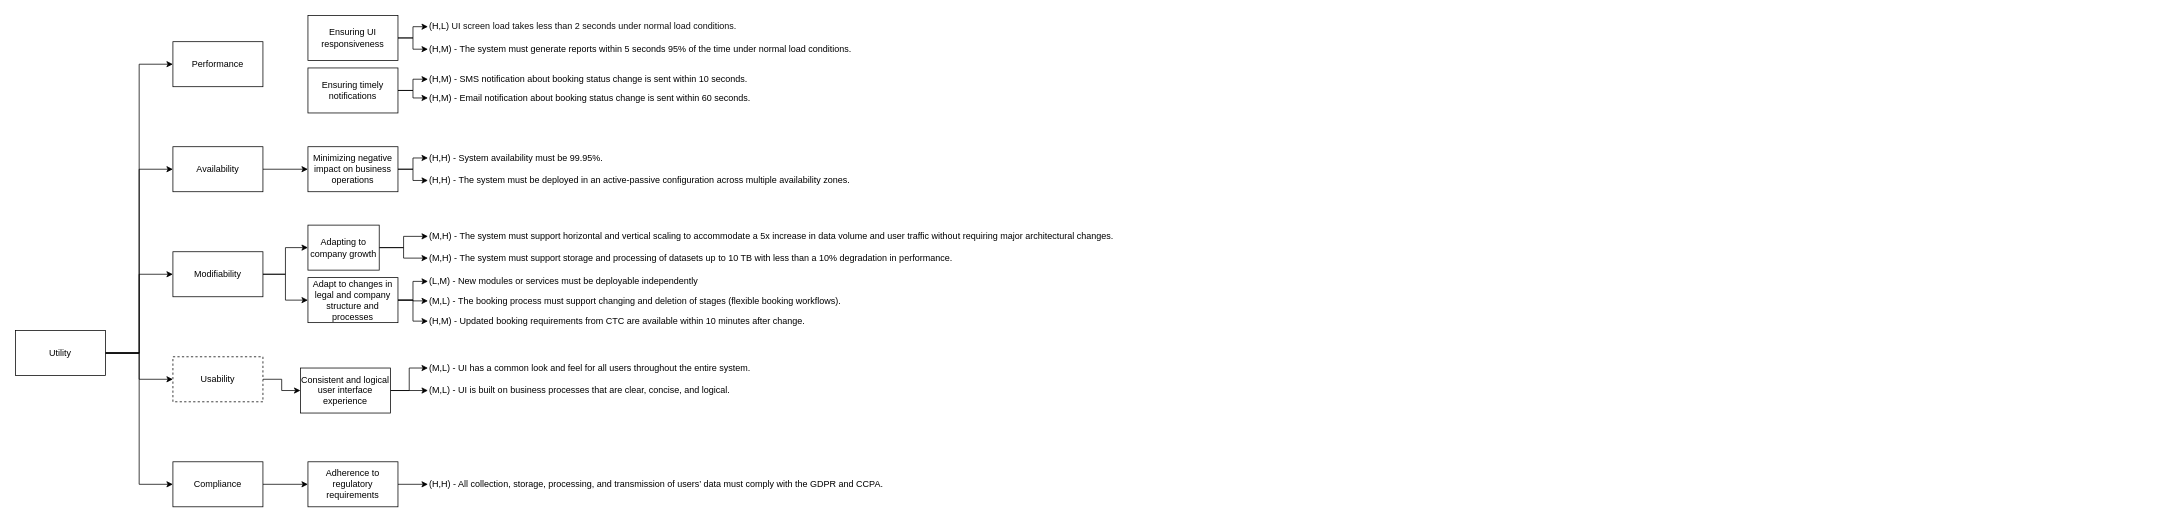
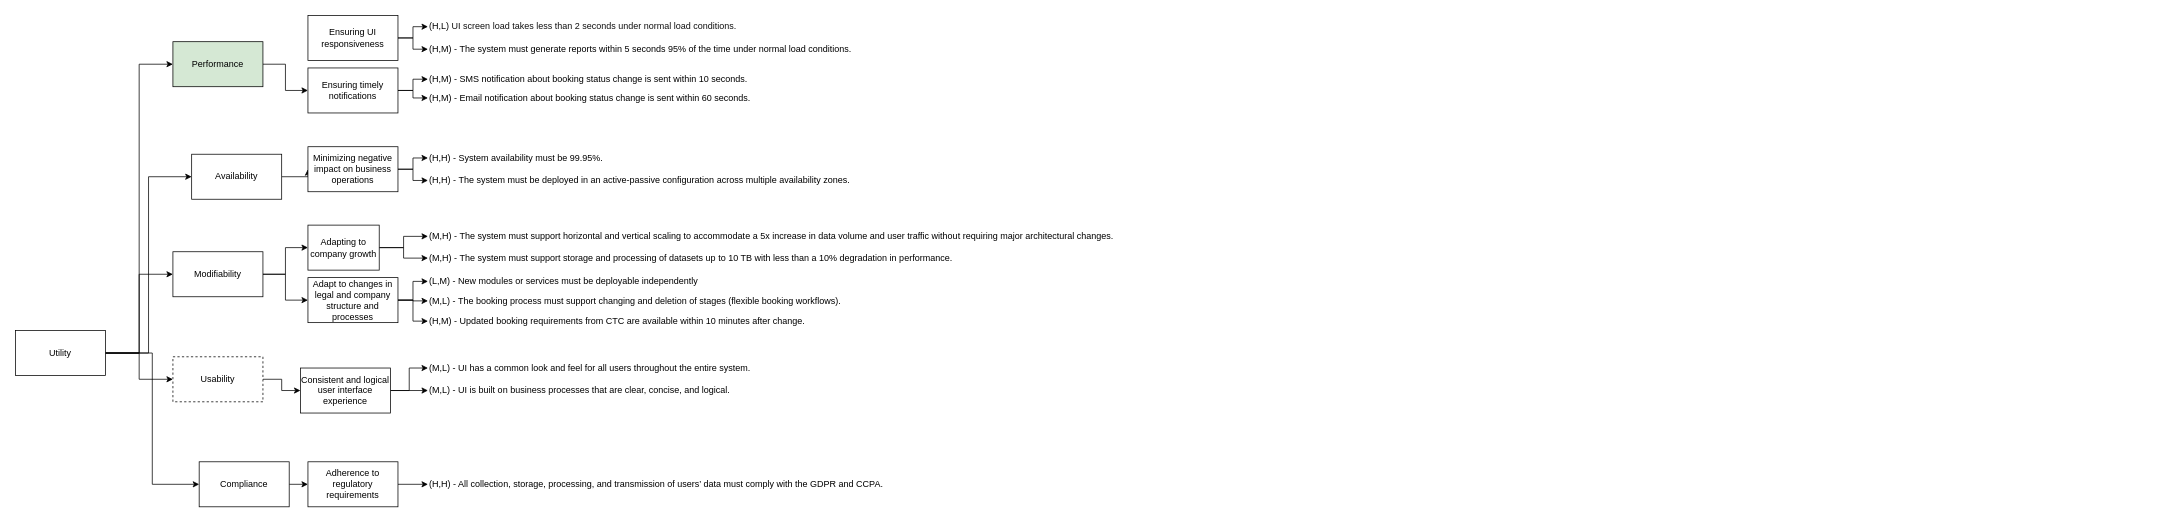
  <mxCell id="0" />
  <mxCell id="1" parent="0" />
  <mxCell id="2" style="edgeStyle=orthogonalEdgeStyle;rounded=0;orthogonalLoop=1;jettySize=auto;html=1;entryX=0;entryY=0.5;entryDx=0;entryDy=0;" edge="1" parent="1" source="7" target="9"><mxGeometry relative="1" as="geometry" /></mxCell>
  <mxCell id="3" style="edgeStyle=orthogonalEdgeStyle;rounded=0;orthogonalLoop=1;jettySize=auto;html=1;entryX=0;entryY=0.5;entryDx=0;entryDy=0;" edge="1" parent="1" source="7" target="14"><mxGeometry relative="1" as="geometry" /></mxCell>
  <mxCell id="4" style="edgeStyle=orthogonalEdgeStyle;rounded=0;orthogonalLoop=1;jettySize=auto;html=1;entryX=0;entryY=0.5;entryDx=0;entryDy=0;" edge="1" parent="1" source="7" target="12"><mxGeometry relative="1" as="geometry" /></mxCell>
  <mxCell id="5" style="edgeStyle=orthogonalEdgeStyle;rounded=0;orthogonalLoop=1;jettySize=auto;html=1;entryX=0;entryY=0.5;entryDx=0;entryDy=0;" edge="1" parent="1" source="7" target="16"><mxGeometry relative="1" as="geometry" /></mxCell>
  <mxCell id="6" style="edgeStyle=orthogonalEdgeStyle;rounded=0;orthogonalLoop=1;jettySize=auto;html=1;entryX=0;entryY=0.5;entryDx=0;entryDy=0;" edge="1" parent="1" source="7" target="18"><mxGeometry relative="1" as="geometry" /></mxCell>
  <mxCell id="7" value="Utility" style="rounded=0;whiteSpace=wrap;html=1;" vertex="1" parent="1"><mxGeometry x="20" y="440" width="120" height="60" as="geometry" /></mxCell>
- <mxCell id="9" value="Performance" style="rounded=0;whiteSpace=wrap;html=1;" vertex="1" parent="1"><mxGeometry x="230" y="55" width="120" height="60" as="geometry" /></mxCell>
+ <mxCell id="8" style="edgeStyle=orthogonalEdgeStyle;rounded=0;orthogonalLoop=1;jettySize=auto;html=1;exitX=1;exitY=0.5;exitDx=0;exitDy=0;entryX=0;entryY=0.5;entryDx=0;entryDy=0;" edge="1" parent="1" source="9" target="24"><mxGeometry relative="1" as="geometry" /></mxCell>
+ <mxCell id="9" value="Performance" style="rounded=0;whiteSpace=wrap;html=1;fillColor=#d5e8d4;" vertex="1" parent="1"><mxGeometry x="230" y="55" width="120" height="60" as="geometry" /></mxCell>
  <mxCell id="10" style="edgeStyle=orthogonalEdgeStyle;rounded=0;orthogonalLoop=1;jettySize=auto;html=1;exitX=1;exitY=0.5;exitDx=0;exitDy=0;entryX=0;entryY=0.5;entryDx=0;entryDy=0;" edge="1" parent="1" source="12" target="36"><mxGeometry relative="1" as="geometry" /></mxCell>
  <mxCell id="11" style="edgeStyle=orthogonalEdgeStyle;rounded=0;orthogonalLoop=1;jettySize=auto;html=1;exitX=1;exitY=0.5;exitDx=0;exitDy=0;entryX=0;entryY=0.5;entryDx=0;entryDy=0;" edge="1" parent="1" source="12" target="42"><mxGeometry relative="1" as="geometry" /></mxCell>
  <mxCell id="12" value="Modifiability" style="rounded=0;whiteSpace=wrap;html=1;" vertex="1" parent="1"><mxGeometry x="230" y="335" width="120" height="60" as="geometry" /></mxCell>
  <mxCell id="13" style="edgeStyle=orthogonalEdgeStyle;rounded=0;orthogonalLoop=1;jettySize=auto;html=1;exitX=1;exitY=0.5;exitDx=0;exitDy=0;entryX=0;entryY=0.5;entryDx=0;entryDy=0;" edge="1" parent="1" source="14" target="27"><mxGeometry relative="1" as="geometry" /></mxCell>
- <mxCell id="14" value="Availability" style="rounded=0;whiteSpace=wrap;html=1;" vertex="1" parent="1"><mxGeometry x="230" y="195" width="120" height="60" as="geometry" /></mxCell>
+ <mxCell id="14" value="Availability" style="rounded=0;whiteSpace=wrap;html=1;" vertex="1" parent="1"><mxGeometry x="255" y="205" width="120" height="60" as="geometry" /></mxCell>
  <mxCell id="15" style="edgeStyle=orthogonalEdgeStyle;rounded=0;orthogonalLoop=1;jettySize=auto;html=1;exitX=1;exitY=0.5;exitDx=0;exitDy=0;entryX=0;entryY=0.5;entryDx=0;entryDy=0;" edge="1" parent="1" source="16" target="48"><mxGeometry relative="1" as="geometry" /></mxCell>
  <mxCell id="16" value="Usability" style="rounded=0;whiteSpace=wrap;html=1;dashed=1;" vertex="1" parent="1"><mxGeometry x="230" y="475" width="120" height="60" as="geometry" /></mxCell>
  <mxCell id="17" style="edgeStyle=orthogonalEdgeStyle;rounded=0;orthogonalLoop=1;jettySize=auto;html=1;exitX=1;exitY=0.5;exitDx=0;exitDy=0;entryX=0;entryY=0.5;entryDx=0;entryDy=0;" edge="1" parent="1" source="18" target="52"><mxGeometry relative="1" as="geometry" /></mxCell>
- <mxCell id="18" value="Compliance" style="rounded=0;whiteSpace=wrap;html=1;" vertex="1" parent="1"><mxGeometry x="230" y="615" width="120" height="60" as="geometry" /></mxCell>
+ <mxCell id="18" value="Compliance" style="rounded=0;whiteSpace=wrap;html=1;" vertex="1" parent="1"><mxGeometry x="265" y="615" width="120" height="60" as="geometry" /></mxCell>
  <mxCell id="19" style="edgeStyle=orthogonalEdgeStyle;rounded=0;orthogonalLoop=1;jettySize=auto;html=1;exitX=1;exitY=0.5;exitDx=0;exitDy=0;entryX=0;entryY=0.5;entryDx=0;entryDy=0;" edge="1" parent="1" source="21" target="28"><mxGeometry relative="1" as="geometry" /></mxCell>
  <mxCell id="20" style="edgeStyle=orthogonalEdgeStyle;rounded=0;orthogonalLoop=1;jettySize=auto;html=1;exitX=1;exitY=0.5;exitDx=0;exitDy=0;entryX=0;entryY=0.5;entryDx=0;entryDy=0;" edge="1" parent="1" source="21" target="29"><mxGeometry relative="1" as="geometry" /></mxCell>
  <mxCell id="21" value="Ensuring UI responsiveness" style="rounded=0;whiteSpace=wrap;html=1;" vertex="1" parent="1"><mxGeometry x="410" y="20" width="120" height="60" as="geometry" /></mxCell>
  <mxCell id="22" style="edgeStyle=orthogonalEdgeStyle;rounded=0;orthogonalLoop=1;jettySize=auto;html=1;exitX=1;exitY=0.5;exitDx=0;exitDy=0;entryX=0;entryY=0.5;entryDx=0;entryDy=0;" edge="1" parent="1" source="24" target="30"><mxGeometry relative="1" as="geometry" /></mxCell>
  <mxCell id="23" style="edgeStyle=orthogonalEdgeStyle;rounded=0;orthogonalLoop=1;jettySize=auto;html=1;exitX=1;exitY=0.5;exitDx=0;exitDy=0;entryX=0;entryY=0.5;entryDx=0;entryDy=0;" edge="1" parent="1" source="24" target="31"><mxGeometry relative="1" as="geometry" /></mxCell>
  <mxCell id="24" value="Ensuring timely notifications" style="rounded=0;whiteSpace=wrap;html=1;" vertex="1" parent="1"><mxGeometry x="410" y="90" width="120" height="60" as="geometry" /></mxCell>
  <mxCell id="25" style="edgeStyle=orthogonalEdgeStyle;rounded=0;orthogonalLoop=1;jettySize=auto;html=1;exitX=1;exitY=0.5;exitDx=0;exitDy=0;entryX=0;entryY=0.5;entryDx=0;entryDy=0;" edge="1" parent="1" source="27" target="32"><mxGeometry relative="1" as="geometry" /></mxCell>
  <mxCell id="26" style="edgeStyle=orthogonalEdgeStyle;rounded=0;orthogonalLoop=1;jettySize=auto;html=1;exitX=1;exitY=0.5;exitDx=0;exitDy=0;entryX=0;entryY=0.5;entryDx=0;entryDy=0;" edge="1" parent="1" source="27" target="33"><mxGeometry relative="1" as="geometry" /></mxCell>
  <mxCell id="27" value="Minimizing negative impact on business operations" style="rounded=0;whiteSpace=wrap;html=1;" vertex="1" parent="1"><mxGeometry x="410" y="195" width="120" height="60" as="geometry" /></mxCell>
  <mxCell id="28" value="&lt;font&gt;(H,L)&amp;nbsp;&lt;span style=&quot;color: rgb(17, 17, 17); background-color: rgb(255, 255, 255);&quot;&gt;UI screen load takes less than 2 seconds under normal load conditions.&lt;/span&gt;&lt;/font&gt;" style="text;html=1;align=left;verticalAlign=middle;whiteSpace=wrap;rounded=0;" vertex="1" parent="1"><mxGeometry x="570" y="20" width="420" height="30" as="geometry" /></mxCell>
  <mxCell id="29" value="(H,M) - The system must generate reports within 5 seconds 95% of the time under normal load conditions." style="text;html=1;align=left;verticalAlign=middle;whiteSpace=wrap;rounded=0;" vertex="1" parent="1"><mxGeometry x="570" y="50" width="680" height="30" as="geometry" /></mxCell>
  <mxCell id="30" value="(H,M) - SMS notification about booking status change is sent within 10 seconds." style="text;html=1;align=left;verticalAlign=middle;whiteSpace=wrap;rounded=0;" vertex="1" parent="1"><mxGeometry x="570" y="90" width="650" height="30" as="geometry" /></mxCell>
  <mxCell id="31" value="(H,M) - Email notification about booking status change is sent within 60 seconds." style="text;html=1;align=left;verticalAlign=middle;whiteSpace=wrap;rounded=0;" vertex="1" parent="1"><mxGeometry x="570" y="115" width="720" height="30" as="geometry" /></mxCell>
  <mxCell id="32" value="(H,H) - System availability must be 99.95%." style="text;html=1;align=left;verticalAlign=middle;whiteSpace=wrap;rounded=0;" vertex="1" parent="1"><mxGeometry x="570" y="195" width="570" height="30" as="geometry" /></mxCell>
  <mxCell id="33" value="(H,H) - The system must be deployed in an active-passive configuration across multiple availability zones." style="text;html=1;align=left;verticalAlign=middle;whiteSpace=wrap;rounded=0;" vertex="1" parent="1"><mxGeometry x="570" y="225" width="830" height="30" as="geometry" /></mxCell>
  <mxCell id="34" style="edgeStyle=orthogonalEdgeStyle;rounded=0;orthogonalLoop=1;jettySize=auto;html=1;exitX=1;exitY=0.5;exitDx=0;exitDy=0;entryX=0;entryY=0.5;entryDx=0;entryDy=0;" edge="1" parent="1" source="36" target="37"><mxGeometry relative="1" as="geometry" /></mxCell>
  <mxCell id="35" style="edgeStyle=orthogonalEdgeStyle;rounded=0;orthogonalLoop=1;jettySize=auto;html=1;exitX=1;exitY=0.5;exitDx=0;exitDy=0;entryX=0;entryY=0.5;entryDx=0;entryDy=0;" edge="1" parent="1" source="36" target="38"><mxGeometry relative="1" as="geometry" /></mxCell>
  <mxCell id="36" value="Adapting to company growth" style="rounded=0;whiteSpace=wrap;html=1;" vertex="1" parent="1"><mxGeometry x="410" y="299.5" width="95" height="60" as="geometry" /></mxCell>
  <mxCell id="37" value="(M,H) - The system must support horizontal and vertical scaling to accommodate a 5x increase in data volume and user traffic without requiring major architectural changes." style="text;html=1;align=left;verticalAlign=middle;whiteSpace=wrap;rounded=0;" vertex="1" parent="1"><mxGeometry x="570" y="299.5" width="2290" height="30" as="geometry" /></mxCell>
  <mxCell id="38" value="(M,H) - The system must support storage and processing of datasets up to 10 TB with less than a 10% degradation in performance." style="text;html=1;align=left;verticalAlign=middle;whiteSpace=wrap;rounded=0;" vertex="1" parent="1"><mxGeometry x="570" y="328.5" width="760" height="30" as="geometry" /></mxCell>
  <mxCell id="39" style="edgeStyle=orthogonalEdgeStyle;rounded=0;orthogonalLoop=1;jettySize=auto;html=1;exitX=1;exitY=0.5;exitDx=0;exitDy=0;entryX=0;entryY=0.5;entryDx=0;entryDy=0;" edge="1" parent="1" source="42" target="43"><mxGeometry relative="1" as="geometry" /></mxCell>
  <mxCell id="40" style="edgeStyle=orthogonalEdgeStyle;rounded=0;orthogonalLoop=1;jettySize=auto;html=1;exitX=1;exitY=0.5;exitDx=0;exitDy=0;entryX=0;entryY=0.5;entryDx=0;entryDy=0;" edge="1" parent="1" source="42" target="44"><mxGeometry relative="1" as="geometry" /></mxCell>
  <mxCell id="41" style="edgeStyle=orthogonalEdgeStyle;rounded=0;orthogonalLoop=1;jettySize=auto;html=1;exitX=1;exitY=0.5;exitDx=0;exitDy=0;entryX=0;entryY=0.5;entryDx=0;entryDy=0;" edge="1" parent="1" source="42" target="45"><mxGeometry relative="1" as="geometry" /></mxCell>
  <mxCell id="42" value="Adapt to changes in legal and company structure and processes" style="rounded=0;whiteSpace=wrap;html=1;" vertex="1" parent="1"><mxGeometry x="410" y="369.5" width="120" height="60" as="geometry" /></mxCell>
  <mxCell id="43" value="(L,M) - New modules or services must be deployable independently" style="text;html=1;align=left;verticalAlign=middle;whiteSpace=wrap;rounded=0;" vertex="1" parent="1"><mxGeometry x="570" y="359.5" width="480" height="30" as="geometry" /></mxCell>
  <mxCell id="44" value="(M,L) - The booking process must support changing and deletion of stages (flexible booking workflows)." style="text;html=1;align=left;verticalAlign=middle;whiteSpace=wrap;rounded=0;" vertex="1" parent="1"><mxGeometry x="570" y="385.5" width="650" height="30" as="geometry" /></mxCell>
  <mxCell id="45" value="(H,M) - Updated booking requirements from CTC are available within 10 minutes after change." style="text;html=1;align=left;verticalAlign=middle;whiteSpace=wrap;rounded=0;" vertex="1" parent="1"><mxGeometry x="570" y="412.5" width="610" height="30" as="geometry" /></mxCell>
  <mxCell id="46" style="edgeStyle=orthogonalEdgeStyle;rounded=0;orthogonalLoop=1;jettySize=auto;html=1;exitX=1;exitY=0.5;exitDx=0;exitDy=0;entryX=0;entryY=0.5;entryDx=0;entryDy=0;" edge="1" parent="1" source="48" target="49"><mxGeometry relative="1" as="geometry" /></mxCell>
  <mxCell id="47" style="edgeStyle=orthogonalEdgeStyle;rounded=0;orthogonalLoop=1;jettySize=auto;html=1;exitX=1;exitY=0.5;exitDx=0;exitDy=0;entryX=0;entryY=0.5;entryDx=0;entryDy=0;" edge="1" parent="1" source="48" target="50"><mxGeometry relative="1" as="geometry" /></mxCell>
  <mxCell id="48" value="Consistent and logical user interface experience" style="rounded=0;whiteSpace=wrap;html=1;" vertex="1" parent="1"><mxGeometry x="400" y="490" width="120" height="60" as="geometry" /></mxCell>
  <mxCell id="49" value="(M,L) - UI has a common look and feel for all users throughout the entire system." style="text;html=1;align=left;verticalAlign=middle;whiteSpace=wrap;rounded=0;" vertex="1" parent="1"><mxGeometry x="570" y="475" width="460" height="30" as="geometry" /></mxCell>
  <mxCell id="50" value="(M,L) - UI is built on business processes that are clear, concise, and logical." style="text;html=1;align=left;verticalAlign=middle;whiteSpace=wrap;rounded=0;" vertex="1" parent="1"><mxGeometry x="570" y="505" width="440" height="30" as="geometry" /></mxCell>
  <mxCell id="51" style="edgeStyle=orthogonalEdgeStyle;rounded=0;orthogonalLoop=1;jettySize=auto;html=1;exitX=1;exitY=0.5;exitDx=0;exitDy=0;entryX=0;entryY=0.5;entryDx=0;entryDy=0;" edge="1" parent="1" source="52" target="53"><mxGeometry relative="1" as="geometry" /></mxCell>
  <mxCell id="52" value="Adherence to regulatory requirements" style="rounded=0;whiteSpace=wrap;html=1;" vertex="1" parent="1"><mxGeometry x="410" y="615" width="120" height="60" as="geometry" /></mxCell>
  <mxCell id="53" value="(H,H) - All collection, storage, processing, and transmission of users’ data must comply with the GDPR and CCPA." style="text;html=1;align=left;verticalAlign=middle;whiteSpace=wrap;rounded=0;" vertex="1" parent="1"><mxGeometry x="570" y="630" width="870" height="30" as="geometry" /></mxCell>
